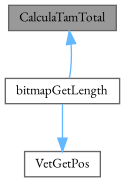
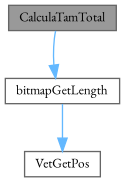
  digraph {
    fontname="EB Garamond"
    rankdir=TB
    node [color=grey40 fillcolor=white fontname="EB Garamond" fontsize=10 shape=box style=filled]
    edge [color=steelblue1 fontname="EB Garamond" fontsize=10 labelfontname=Helvetica labelfontsize=10 style=solid]
    n1 [color=gray40 fillcolor=grey60 fontcolor=black height=0.2 label=CalculaTamTotal width=0.4]
    n2 [height=0.2 label=bitmapGetLength width=0.4]
    n3 [height=0.2 label=VetGetPos width=0.4]
-   n2 -> n1
+   n1 -> n2
    n2 -> n3
  }
